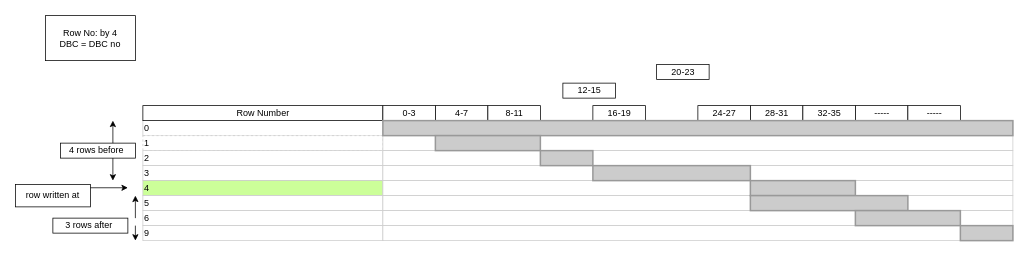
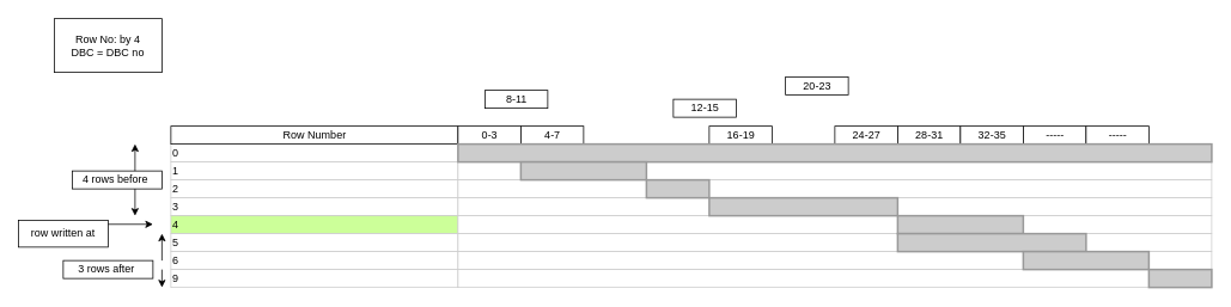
  <mxCell id="0" style=";html=1;" />
  <mxCell id="1" style=";html=1;" parent="0" />
  <mxCell id="2" value="0" style="align=left;strokeColor=#CCCCCC;html=1;" parent="1" vertex="1"><mxGeometry x="190" y="160" width="320.0" height="20.0" as="geometry" /></mxCell>
- <mxCell id="3" value="1" style="align=left;strokeColor=#CCCCCC;html=1;dashed=1;" parent="1" vertex="1"><mxGeometry x="190" y="180" width="320" height="20" as="geometry" /></mxCell>
+ <mxCell id="3" value="1" style="align=left;strokeColor=#CCCCCC;html=1;" parent="1" vertex="1"><mxGeometry x="190" y="180" width="320" height="20" as="geometry" /></mxCell>
  <mxCell id="4" value="2" style="align=left;strokeColor=#CCCCCC;html=1;" parent="1" vertex="1"><mxGeometry x="190" y="200" width="320.0" height="20" as="geometry" /></mxCell>
  <mxCell id="5" value="3" style="align=left;strokeColor=#CCCCCC;html=1;" parent="1" vertex="1"><mxGeometry x="190" y="220" width="320.0" height="20" as="geometry" /></mxCell>
  <mxCell id="6" value="4" style="align=left;strokeColor=#CCCCCC;html=1;fillColor=#CCFF99;" parent="1" vertex="1"><mxGeometry x="190" y="240" width="320.0" height="20" as="geometry" /></mxCell>
  <mxCell id="7" value="5" style="align=left;strokeColor=#CCCCCC;html=1;" parent="1" vertex="1"><mxGeometry x="190" y="260" width="320.0" height="20" as="geometry" /></mxCell>
  <mxCell id="8" value="Row Number" style="strokeWidth=1;fontStyle=0;html=1;" parent="1" vertex="1"><mxGeometry x="190" y="140" width="320" height="20" as="geometry" /></mxCell>
  <mxCell id="9" value="6" style="align=left;strokeColor=#CCCCCC;html=1;" parent="1" vertex="1"><mxGeometry x="190" y="280" width="320.0" height="20" as="geometry" /></mxCell>
  <mxCell id="10" value="9" style="align=left;strokeColor=#CCCCCC;html=1;" parent="1" vertex="1"><mxGeometry x="190" y="300" width="320.0" height="20" as="geometry" /></mxCell>
  <mxCell id="11" value="" style="align=left;strokeColor=#CCCCCC;html=1;" parent="1" vertex="1"><mxGeometry x="510" y="160" width="840" height="20" as="geometry" /></mxCell>
  <mxCell id="12" value="" style="edgeStyle=orthogonalEdgeStyle;rounded=0;orthogonalLoop=1;jettySize=auto;html=1;" edge="1" parent="1" source="13" target="28"><mxGeometry relative="1" as="geometry" /></mxCell>
  <mxCell id="13" value="0-3" style="strokeWidth=1;fontStyle=0;html=1;" parent="1" vertex="1"><mxGeometry x="510" y="140" width="70" height="20" as="geometry" /></mxCell>
  <mxCell id="14" value="&lt;span style=&quot;text-align: left&quot;&gt;4-7&lt;/span&gt;" style="strokeWidth=1;fontStyle=0;html=1;" parent="1" vertex="1"><mxGeometry x="580" y="140" width="70" height="20" as="geometry" /></mxCell>
- <mxCell id="15" value="&lt;span style=&quot;text-align: left&quot;&gt;8-11&lt;/span&gt;" style="strokeWidth=1;fontStyle=0;html=1;" parent="1" vertex="1"><mxGeometry x="650" y="140" width="70" height="20" as="geometry" /></mxCell>
+ <mxCell id="15" value="&lt;span style=&quot;text-align: left&quot;&gt;8-11&lt;/span&gt;" style="strokeWidth=1;fontStyle=0;html=1;" parent="1" vertex="1"><mxGeometry x="540" y="100" width="70" height="20" as="geometry" /></mxCell>
  <mxCell id="16" value="&lt;span style=&quot;text-align: left&quot;&gt;12-15&lt;/span&gt;" style="strokeWidth=1;fontStyle=0;html=1;" parent="1" vertex="1"><mxGeometry x="750" y="110" width="70" height="20" as="geometry" /></mxCell>
  <mxCell id="17" value="&lt;span style=&quot;text-align: left&quot;&gt;16-19&lt;/span&gt;" style="strokeWidth=1;fontStyle=0;html=1;" parent="1" vertex="1"><mxGeometry x="790" y="140" width="70" height="20" as="geometry" /></mxCell>
  <mxCell id="18" value="&lt;span style=&quot;text-align: left&quot;&gt;20-23&lt;/span&gt;" style="strokeWidth=1;fontStyle=0;html=1;" parent="1" vertex="1"><mxGeometry x="875" y="85" width="70" height="20" as="geometry" /></mxCell>
  <mxCell id="19" value="&lt;span style=&quot;text-align: left&quot;&gt;24-27&lt;/span&gt;" style="strokeWidth=1;fontStyle=0;html=1;" parent="1" vertex="1"><mxGeometry x="930" y="140" width="70" height="20" as="geometry" /></mxCell>
  <mxCell id="20" value="&lt;span style=&quot;text-align: left&quot;&gt;28-31&lt;/span&gt;" style="strokeWidth=1;fontStyle=0;html=1;" parent="1" vertex="1"><mxGeometry x="1000" y="140" width="70" height="20" as="geometry" /></mxCell>
  <mxCell id="21" value="32-35" style="strokeWidth=1;fontStyle=0;html=1;" parent="1" vertex="1"><mxGeometry x="1070" y="140" width="70" height="20" as="geometry" /></mxCell>
  <mxCell id="22" value="-----" style="strokeWidth=1;fontStyle=0;html=1;" parent="1" vertex="1"><mxGeometry x="1140" y="140" width="70" height="20" as="geometry" /></mxCell>
  <mxCell id="23" value="-----" style="strokeWidth=1;fontStyle=0;html=1;" parent="1" vertex="1"><mxGeometry x="1210" y="140" width="70" height="20" as="geometry" /></mxCell>
  <mxCell id="24" value="" style="align=left;strokeColor=#CCCCCC;html=1;" parent="1" vertex="1"><mxGeometry x="510" y="180" width="840" height="20" as="geometry" /></mxCell>
  <mxCell id="25" value="" style="align=left;strokeColor=#CCCCCC;html=1;" parent="1" vertex="1"><mxGeometry x="510" y="200" width="840" height="20" as="geometry" /></mxCell>
  <mxCell id="26" value="" style="align=left;strokeColor=#CCCCCC;html=1;" parent="1" vertex="1"><mxGeometry x="510" y="220" width="840" height="20" as="geometry" /></mxCell>
  <mxCell id="27" value="" style="align=left;strokeColor=#CCCCCC;html=1;" parent="1" vertex="1"><mxGeometry x="510" y="240" width="840" height="20" as="geometry" /></mxCell>
  <mxCell id="28" value="" style="align=left;strokeColor=#CCCCCC;html=1;" parent="1" vertex="1"><mxGeometry x="510" y="260" width="840" height="20" as="geometry" /></mxCell>
  <mxCell id="29" value="" style="align=left;strokeColor=#CCCCCC;html=1;" parent="1" vertex="1"><mxGeometry x="510" y="280" width="840" height="20" as="geometry" /></mxCell>
  <mxCell id="30" value="" style="align=left;strokeColor=#CCCCCC;html=1;" parent="1" vertex="1"><mxGeometry x="510" y="300" width="840" height="20" as="geometry" /></mxCell>
  <mxCell id="31" value="" style="whiteSpace=wrap;html=1;strokeWidth=2;fillColor=#CCCCCC;gradientColor=none;fontSize=14;align=center;strokeColor=#999999;" parent="1" vertex="1"><mxGeometry x="510" y="160" width="840" height="20" as="geometry" /></mxCell>
  <mxCell id="32" value="" style="whiteSpace=wrap;html=1;strokeWidth=2;fillColor=#CCCCCC;gradientColor=none;fontSize=14;align=center;strokeColor=#999999;" parent="1" vertex="1"><mxGeometry x="580" y="180" width="140" height="20" as="geometry" /></mxCell>
  <mxCell id="33" value="" style="whiteSpace=wrap;html=1;strokeWidth=2;fillColor=#CCCCCC;gradientColor=none;fontSize=14;align=center;strokeColor=#999999;" parent="1" vertex="1"><mxGeometry x="720" y="200" width="70" height="20" as="geometry" /></mxCell>
  <mxCell id="34" value="" style="whiteSpace=wrap;html=1;strokeWidth=2;fillColor=#CCCCCC;gradientColor=none;fontSize=14;align=center;strokeColor=#999999;" parent="1" vertex="1"><mxGeometry x="790" y="220" width="210" height="20" as="geometry" /></mxCell>
  <mxCell id="35" value="" style="whiteSpace=wrap;html=1;strokeWidth=2;fillColor=#CCCCCC;gradientColor=none;fontSize=14;align=center;strokeColor=#999999;" parent="1" vertex="1"><mxGeometry x="1000" y="240" width="140" height="20" as="geometry" /></mxCell>
  <mxCell id="36" value="" style="whiteSpace=wrap;html=1;strokeWidth=2;fillColor=#CCCCCC;gradientColor=none;fontSize=14;align=center;strokeColor=#999999;" parent="1" vertex="1"><mxGeometry x="1000" y="260" width="210" height="20" as="geometry" /></mxCell>
  <mxCell id="37" value="" style="whiteSpace=wrap;html=1;strokeWidth=2;fillColor=#CCCCCC;gradientColor=none;fontSize=14;align=center;strokeColor=#999999;" parent="1" vertex="1"><mxGeometry x="1140" y="280" width="140" height="20" as="geometry" /></mxCell>
  <mxCell id="38" value="" style="whiteSpace=wrap;html=1;strokeWidth=2;fillColor=#CCCCCC;gradientColor=none;fontSize=14;align=center;strokeColor=#999999;" parent="1" vertex="1"><mxGeometry x="1280" y="300" width="70" height="20" as="geometry" /></mxCell>
  <mxCell id="39" value="Row No: by 4&lt;br&gt;DBC = DBC no" style="whiteSpace=wrap;html=1;" vertex="1" parent="1"><mxGeometry x="60" y="20" width="120" height="60" as="geometry" /></mxCell>
  <mxCell id="40" value="" style="endArrow=classic;html=1;rounded=0;" edge="1" parent="1"><mxGeometry width="50" height="50" relative="1" as="geometry"><mxPoint x="120" y="249.5" as="sourcePoint" /><mxPoint x="170" y="249.5" as="targetPoint" /></mxGeometry></mxCell>
  <mxCell id="41" value="4 rows before&amp;nbsp;" style="text;html=1;strokeColor=default;fillColor=none;align=center;verticalAlign=middle;whiteSpace=wrap;rounded=0;shadow=0;" vertex="1" parent="1"><mxGeometry x="80" y="190" width="100" height="20" as="geometry" /></mxCell>
  <mxCell id="42" value="" style="endArrow=classic;html=1;rounded=0;" edge="1" parent="1"><mxGeometry width="50" height="50" relative="1" as="geometry"><mxPoint x="150" y="190" as="sourcePoint" /><mxPoint x="150" y="160" as="targetPoint" /></mxGeometry></mxCell>
  <mxCell id="43" value="" style="endArrow=classic;html=1;rounded=0;" edge="1" parent="1"><mxGeometry width="50" height="50" relative="1" as="geometry"><mxPoint x="150" y="210" as="sourcePoint" /><mxPoint x="150" y="240" as="targetPoint" /></mxGeometry></mxCell>
  <mxCell id="44" value="row written at" style="text;html=1;strokeColor=default;fillColor=none;align=center;verticalAlign=middle;whiteSpace=wrap;rounded=0;shadow=0;" vertex="1" parent="1"><mxGeometry x="20" y="245" width="100" height="30" as="geometry" /></mxCell>
  <mxCell id="45" value="3 rows after&amp;nbsp;" style="text;html=1;strokeColor=default;fillColor=none;align=center;verticalAlign=middle;whiteSpace=wrap;rounded=0;shadow=0;" vertex="1" parent="1"><mxGeometry x="70" y="290" width="100" height="20" as="geometry" /></mxCell>
  <mxCell id="46" value="" style="endArrow=classic;html=1;rounded=0;" edge="1" parent="1"><mxGeometry width="50" height="50" relative="1" as="geometry"><mxPoint x="180" y="290" as="sourcePoint" /><mxPoint x="180" y="260" as="targetPoint" /></mxGeometry></mxCell>
  <mxCell id="47" value="" style="endArrow=classic;html=1;rounded=0;" edge="1" parent="1"><mxGeometry width="50" height="50" relative="1" as="geometry"><mxPoint x="180" y="300" as="sourcePoint" /><mxPoint x="180" y="320" as="targetPoint" /></mxGeometry></mxCell>
